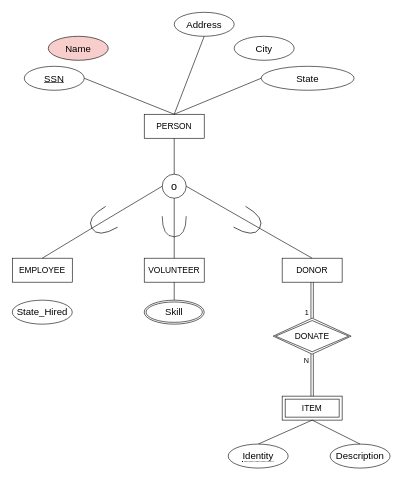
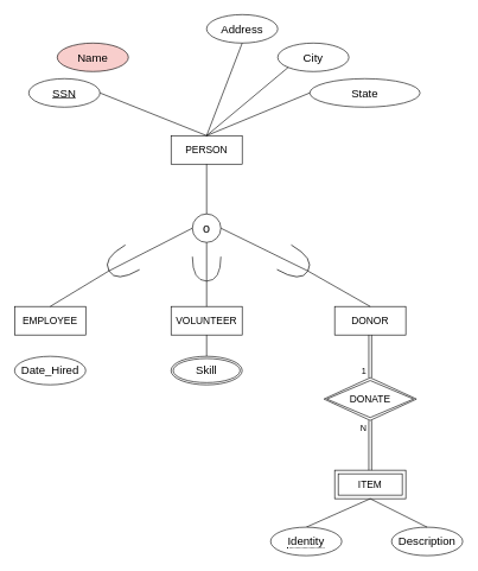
  <mxCell id="0" />
  <mxCell id="1" parent="0" />
  <mxCell id="2" value="&lt;font style=&quot;font-size: 14px&quot;&gt;PERSON&lt;/font&gt;" style="whiteSpace=wrap;html=1;align=center;" parent="1" vertex="1"><mxGeometry x="240" y="190" width="100" height="40" as="geometry" /></mxCell>
  <mxCell id="3" value="&lt;font style=&quot;font-size: 14px&quot;&gt;VOLUNTEER&lt;/font&gt;" style="whiteSpace=wrap;html=1;align=center;" parent="1" vertex="1"><mxGeometry x="240" y="430" width="100" height="40" as="geometry" /></mxCell>
  <mxCell id="4" value="&lt;font style=&quot;font-size: 14px&quot;&gt;EMPLOYEE&lt;/font&gt;" style="whiteSpace=wrap;html=1;align=center;" parent="1" vertex="1"><mxGeometry x="20" y="430" width="100" height="40" as="geometry" /></mxCell>
  <mxCell id="5" value="&lt;font style=&quot;font-size: 14px&quot;&gt;DONOR&lt;/font&gt;" style="whiteSpace=wrap;html=1;align=center;" parent="1" vertex="1"><mxGeometry x="470" y="430" width="100" height="40" as="geometry" /></mxCell>
  <mxCell id="6" value="&lt;font style=&quot;font-size: 14px&quot;&gt;ITEM&lt;/font&gt;" style="shape=ext;margin=3;double=1;whiteSpace=wrap;html=1;align=center;" parent="1" vertex="1"><mxGeometry x="470" y="660" width="100" height="40" as="geometry" /></mxCell>
  <mxCell id="7" value="&lt;font style=&quot;font-size: 14px&quot;&gt;DONATE&lt;/font&gt;" style="shape=rhombus;double=1;perimeter=rhombusPerimeter;whiteSpace=wrap;html=1;align=center;" parent="1" vertex="1"><mxGeometry x="455" y="530" width="130" height="60" as="geometry" /></mxCell>
  <mxCell id="8" value="&lt;font size=&quot;3&quot;&gt;&lt;u&gt;SSN&lt;/u&gt;&lt;/font&gt;" style="ellipse;whiteSpace=wrap;html=1;align=center;" parent="1" vertex="1"><mxGeometry x="40" y="110" width="100" height="40" as="geometry" /></mxCell>
  <mxCell id="9" value="&lt;font size=&quot;3&quot;&gt;Name&lt;/font&gt;" style="ellipse;whiteSpace=wrap;html=1;align=center;fillColor=#f8cecc;" parent="1" vertex="1"><mxGeometry x="80" y="60" width="100" height="40" as="geometry" /></mxCell>
  <mxCell id="10" value="&lt;font size=&quot;3&quot;&gt;Address&lt;/font&gt;" style="ellipse;whiteSpace=wrap;html=1;align=center;" parent="1" vertex="1"><mxGeometry x="290" y="20" width="100" height="40" as="geometry" /></mxCell>
  <mxCell id="11" value="&lt;font size=&quot;3&quot;&gt;City&lt;/font&gt;" style="ellipse;whiteSpace=wrap;html=1;align=center;" parent="1" vertex="1"><mxGeometry x="390" y="60" width="100" height="40" as="geometry" /></mxCell>
  <mxCell id="12" value="&lt;font size=&quot;3&quot;&gt;State&lt;/font&gt;" style="ellipse;whiteSpace=wrap;html=1;align=center;" parent="1" vertex="1"><mxGeometry x="435" y="110" width="155" height="40" as="geometry" /></mxCell>
- <mxCell id="13" value="&lt;font size=&quot;3&quot;&gt;State_Hired&lt;/font&gt;" style="ellipse;whiteSpace=wrap;html=1;align=center;" parent="1" vertex="1"><mxGeometry x="20" y="500" width="100" height="40" as="geometry" /></mxCell>
+ <mxCell id="13" value="&lt;font size=&quot;3&quot;&gt;Date_Hired&lt;/font&gt;" style="ellipse;whiteSpace=wrap;html=1;align=center;" parent="1" vertex="1"><mxGeometry x="20" y="500" width="100" height="40" as="geometry" /></mxCell>
  <mxCell id="14" value="&lt;font size=&quot;3&quot;&gt;Description&lt;/font&gt;" style="ellipse;whiteSpace=wrap;html=1;align=center;" parent="1" vertex="1"><mxGeometry x="550" y="740" width="100" height="40" as="geometry" /></mxCell>
  <mxCell id="15" value="" style="shape=link;html=1;rounded=0;entryX=0.5;entryY=0;entryDx=0;entryDy=0;exitX=0.5;exitY=1;exitDx=0;exitDy=0;" parent="1" source="5" target="7" edge="1"><mxGeometry relative="1" as="geometry"><mxPoint x="220" y="510" as="sourcePoint" /><mxPoint x="380" y="510" as="targetPoint" /></mxGeometry></mxCell>
  <mxCell id="16" value="1" style="resizable=0;html=1;align=right;verticalAlign=bottom;" parent="15" connectable="0" vertex="1"><mxGeometry x="1" relative="1" as="geometry"><mxPoint x="-5" as="offset" /></mxGeometry></mxCell>
  <mxCell id="17" value="" style="shape=link;html=1;rounded=0;exitX=0.5;exitY=0;exitDx=0;exitDy=0;entryX=0.5;entryY=1;entryDx=0;entryDy=0;" parent="1" source="6" target="7" edge="1"><mxGeometry relative="1" as="geometry"><mxPoint x="380" y="580" as="sourcePoint" /><mxPoint x="540" y="580" as="targetPoint" /></mxGeometry></mxCell>
  <mxCell id="18" value="N" style="resizable=0;html=1;align=right;verticalAlign=bottom;" parent="17" connectable="0" vertex="1"><mxGeometry x="1" relative="1" as="geometry"><mxPoint x="-5" y="20" as="offset" /></mxGeometry></mxCell>
  <mxCell id="19" value="" style="endArrow=none;html=1;rounded=0;exitX=0.5;exitY=1;exitDx=0;exitDy=0;entryX=0.5;entryY=0;entryDx=0;entryDy=0;" parent="1" source="3" edge="1"><mxGeometry relative="1" as="geometry"><mxPoint x="200" y="500" as="sourcePoint" /><mxPoint x="290" y="500" as="targetPoint" /></mxGeometry></mxCell>
  <mxCell id="20" value="" style="endArrow=none;html=1;rounded=0;exitX=0.5;exitY=0;exitDx=0;exitDy=0;entryX=1;entryY=0.5;entryDx=0;entryDy=0;" parent="1" source="2" target="8" edge="1"><mxGeometry relative="1" as="geometry"><mxPoint x="310" y="400" as="sourcePoint" /><mxPoint x="250" y="430" as="targetPoint" /></mxGeometry></mxCell>
  <mxCell id="21" value="" style="endArrow=none;html=1;rounded=0;exitX=0.5;exitY=0;exitDx=0;exitDy=0;entryX=0.5;entryY=1;entryDx=0;entryDy=0;" parent="1" source="2" target="10" edge="1"><mxGeometry relative="1" as="geometry"><mxPoint x="300" y="200" as="sourcePoint" /><mxPoint x="170" y="160" as="targetPoint" /></mxGeometry></mxCell>
+ <mxCell id="22" value="" style="endArrow=none;html=1;rounded=0;exitX=0.5;exitY=0;exitDx=0;exitDy=0;entryX=0;entryY=1;entryDx=0;entryDy=0;" parent="1" source="2" target="11" edge="1"><mxGeometry relative="1" as="geometry"><mxPoint x="310" y="210" as="sourcePoint" /><mxPoint x="180" y="170" as="targetPoint" /></mxGeometry></mxCell>
  <mxCell id="23" value="" style="endArrow=none;html=1;rounded=0;exitX=0.5;exitY=0;exitDx=0;exitDy=0;entryX=0;entryY=0.5;entryDx=0;entryDy=0;" parent="1" source="2" target="12" edge="1"><mxGeometry relative="1" as="geometry"><mxPoint x="320" y="220" as="sourcePoint" /><mxPoint x="190" y="180" as="targetPoint" /></mxGeometry></mxCell>
- <mxCell id="24" value="&lt;font style=&quot;font-size: 18px&quot;&gt;o&lt;/font&gt;" style="ellipse;whiteSpace=wrap;html=1;align=center;" parent="1" vertex="1"><mxGeometry x="270" y="290" width="40" height="40" as="geometry" /></mxCell>
+ <mxCell id="24" value="&lt;font style=&quot;font-size: 18px&quot;&gt;o&lt;/font&gt;" style="ellipse;whiteSpace=wrap;html=1;align=center;" parent="1" vertex="1"><mxGeometry x="270" y="300" width="40" height="40" as="geometry" /></mxCell>
  <mxCell id="25" value="" style="endArrow=none;html=1;rounded=0;entryX=0.5;entryY=1;entryDx=0;entryDy=0;exitX=0.5;exitY=0;exitDx=0;exitDy=0;" parent="1" source="24" target="2" edge="1"><mxGeometry relative="1" as="geometry"><mxPoint x="0" y="390" as="sourcePoint" /><mxPoint x="160" y="390" as="targetPoint" /></mxGeometry></mxCell>
  <mxCell id="26" value="" style="endArrow=none;html=1;rounded=0;exitX=0.5;exitY=0;exitDx=0;exitDy=0;entryX=1;entryY=0.5;entryDx=0;entryDy=0;entryPerimeter=0;" parent="1" source="3" target="32" edge="1"><mxGeometry relative="1" as="geometry"><mxPoint x="80" y="440" as="sourcePoint" /><mxPoint x="290" y="390" as="targetPoint" /></mxGeometry></mxCell>
  <mxCell id="27" value="" style="endArrow=none;html=1;rounded=0;entryX=0.5;entryY=1;entryDx=0;entryDy=0;exitX=0.5;exitY=0;exitDx=0;exitDy=0;" parent="1" target="6" edge="1"><mxGeometry relative="1" as="geometry"><mxPoint x="430" y="740" as="sourcePoint" /><mxPoint x="290" y="350" as="targetPoint" /></mxGeometry></mxCell>
  <mxCell id="28" value="" style="endArrow=none;html=1;rounded=0;entryX=0.5;entryY=1;entryDx=0;entryDy=0;exitX=0.5;exitY=0;exitDx=0;exitDy=0;" parent="1" source="14" target="6" edge="1"><mxGeometry relative="1" as="geometry"><mxPoint x="610" y="750" as="sourcePoint" /><mxPoint x="530" y="710" as="targetPoint" /></mxGeometry></mxCell>
  <mxCell id="29" value="" style="shape=requiredInterface;html=1;verticalLabelPosition=bottom;rotation=-210;" parent="1" vertex="1"><mxGeometry x="150.13" y="350.48" width="38.08" height="40" as="geometry" /></mxCell>
  <mxCell id="30" value="" style="endArrow=none;html=1;rounded=0;entryX=0.5;entryY=0;entryDx=0;entryDy=0;exitX=1;exitY=0.5;exitDx=0;exitDy=0;exitPerimeter=0;" parent="1" source="29" target="4" edge="1"><mxGeometry relative="1" as="geometry"><mxPoint x="470" y="760" as="sourcePoint" /><mxPoint x="560" y="720" as="targetPoint" /></mxGeometry></mxCell>
  <mxCell id="31" value="" style="endArrow=none;html=1;rounded=0;entryX=1;entryY=0.5;entryDx=0;entryDy=0;entryPerimeter=0;exitX=0;exitY=0.5;exitDx=0;exitDy=0;" parent="1" source="24" target="29" edge="1"><mxGeometry relative="1" as="geometry"><mxPoint x="60" y="480" as="sourcePoint" /><mxPoint x="220" y="480" as="targetPoint" /></mxGeometry></mxCell>
  <mxCell id="32" value="" style="shape=requiredInterface;html=1;verticalLabelPosition=bottom;rotation=90;" parent="1" vertex="1"><mxGeometry x="272.83" y="357.16" width="34.33" height="40" as="geometry" /></mxCell>
  <mxCell id="33" value="" style="shape=requiredInterface;html=1;verticalLabelPosition=bottom;rotation=30;" parent="1" vertex="1"><mxGeometry x="396.34" y="350.48" width="38.66" height="40" as="geometry" /></mxCell>
  <mxCell id="34" value="" style="endArrow=none;html=1;rounded=0;exitX=0.5;exitY=1;exitDx=0;exitDy=0;entryX=1;entryY=0.5;entryDx=0;entryDy=0;entryPerimeter=0;" parent="1" source="24" target="32" edge="1"><mxGeometry relative="1" as="geometry"><mxPoint x="300" y="440" as="sourcePoint" /><mxPoint x="300" y="404.33" as="targetPoint" /></mxGeometry></mxCell>
  <mxCell id="35" value="" style="endArrow=none;html=1;rounded=0;exitX=1;exitY=0.5;exitDx=0;exitDy=0;entryX=0.5;entryY=0;entryDx=0;entryDy=0;exitPerimeter=0;" parent="1" source="33" target="5" edge="1"><mxGeometry relative="1" as="geometry"><mxPoint x="310" y="450" as="sourcePoint" /><mxPoint x="310" y="414.33" as="targetPoint" /></mxGeometry></mxCell>
  <mxCell id="36" value="" style="endArrow=none;html=1;rounded=0;exitX=1;exitY=0.5;exitDx=0;exitDy=0;entryX=1;entryY=0.5;entryDx=0;entryDy=0;exitPerimeter=0;" parent="1" source="33" target="24" edge="1"><mxGeometry relative="1" as="geometry"><mxPoint x="471.07" y="389.995" as="sourcePoint" /><mxPoint x="550" y="440" as="targetPoint" /></mxGeometry></mxCell>
  <mxCell id="37" value="&lt;font style=&quot;font-size: 16px&quot;&gt;Skill&lt;/font&gt;" style="ellipse;shape=doubleEllipse;margin=3;whiteSpace=wrap;html=1;align=center;fontSize=16;" vertex="1" parent="1"><mxGeometry x="239.99" y="500" width="100" height="40" as="geometry" /></mxCell>
  <mxCell id="38" value="&lt;span style=&quot;border-bottom: 1px dotted&quot;&gt;&lt;font style=&quot;font-size: 16px&quot;&gt;Identity&lt;/font&gt;&lt;/span&gt;" style="ellipse;whiteSpace=wrap;html=1;align=center;" vertex="1" parent="1"><mxGeometry x="380" y="740" width="100" height="40" as="geometry" /></mxCell>
